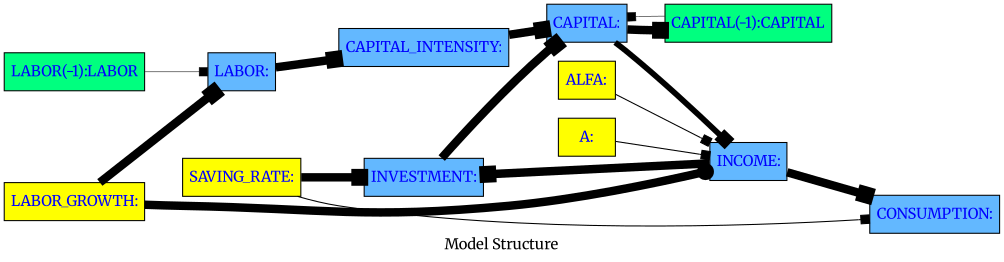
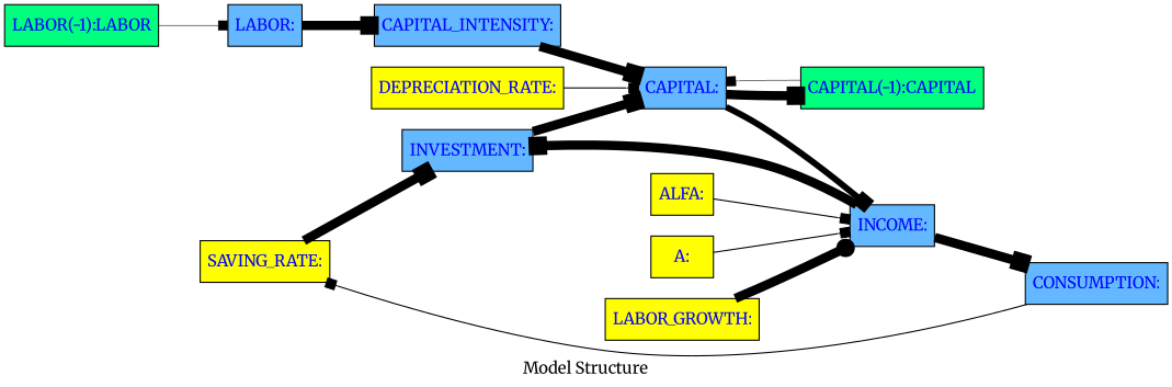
  digraph {
    fontname=Merriweather
    label="Model Structure"
    rankdir=LR
    node [fillcolor=steelblue1 fontcolor=blue fontname=Merriweather margin=0.025 shape=box style=filled]
    edge [arrowhead=box fontname=Merriweather penwidth=8.0 style=filled]
    n1 [fillcolor=yellow label=<<TABLE BORDER='0' CELLBORDER = '0' style = "filled"  > <TR><TD tooltip="SAVING_RATE&#10;Exogen">SAVING_RATE:</TD></TR> </TABLE>>]
    n2 [fillcolor=springgreen label=<<TABLE BORDER='0' CELLBORDER = '0' style = "filled"  > <TR><TD tooltip="CAPITAL&#10;FRML &lt;&gt; CAPITAL=CAPITAL(-1)+(INVESTMENT-DEPRECIATION_RATE * CAPITAL(-1))&#36;">CAPITAL(-1):CAPITAL</TD></TR> </TABLE>>]
    n3 [label=<<TABLE BORDER='0' CELLBORDER = '0' style = "filled"  > <TR><TD tooltip="CAPITAL_INTENSITY&#10;FRML &lt;&gt; CAPITAL_INTENSITY = CAPITAL/LABOR  &#36;">CAPITAL_INTENSITY:</TD></TR> </TABLE>>]
    n4 [label=<<TABLE BORDER='0' CELLBORDER = '0' style = "filled"  > <TR><TD tooltip="INVESTMENT&#10;FRML &lt;&gt; INVESTMENT      = INCOME - CONSUMPTION    &#36;">INVESTMENT:</TD></TR> </TABLE>>]
    n5 [fillcolor=yellow label=<<TABLE BORDER='0' CELLBORDER = '0' style = "filled"  > <TR><TD tooltip="ALFA&#10;Exogen">ALFA:</TD></TR> </TABLE>>]
+   n6 [fillcolor=yellow label=<<TABLE BORDER='0' CELLBORDER = '0' style = "filled"  > <TR><TD tooltip="DEPRECIATION_RATE&#10;Exogen">DEPRECIATION_RATE:</TD></TR> </TABLE>>]
    n7 [fillcolor=yellow label=<<TABLE BORDER='0' CELLBORDER = '0' style = "filled"  > <TR><TD tooltip="A&#10;Exogen">A:</TD></TR> </TABLE>>]
    n8 [label=<<TABLE BORDER='0' CELLBORDER = '0' style = "filled"  > <TR><TD tooltip="LABOR&#10;FRML &lt;&gt; LABOR=LABOR(-1)+(LABOR_GROWTH * LABOR(-1))&#36;">LABOR:</TD></TR> </TABLE>>]
    n9 [fillcolor=springgreen label=<<TABLE BORDER='0' CELLBORDER = '0' style = "filled"  > <TR><TD tooltip="LABOR&#10;FRML &lt;&gt; LABOR=LABOR(-1)+(LABOR_GROWTH * LABOR(-1))&#36;">LABOR(-1):LABOR</TD></TR> </TABLE>>]
    n10 [label=<<TABLE BORDER='0' CELLBORDER = '0' style = "filled"  > <TR><TD tooltip="CONSUMPTION&#10;FRML &lt;&gt; CONSUMPTION     = (1-SAVING_RATE)  * INCOME  &#36;">CONSUMPTION:</TD></TR> </TABLE>>]
    n11 [fillcolor=yellow label=<<TABLE BORDER='0' CELLBORDER = '0' style = "filled"  > <TR><TD tooltip="LABOR_GROWTH&#10;Exogen">LABOR_GROWTH:</TD></TR> </TABLE>>]
    n12 [label=<<TABLE BORDER='0' CELLBORDER = '0' style = "filled"  > <TR><TD tooltip="INCOME&#10;FRML &lt;&gt; INCOME          = A  * CAPITAL**ALFA * LABOR **(1-ALFA)  &#36;">INCOME:</TD></TR> </TABLE>>]
    n13 [label=<<TABLE BORDER='0' CELLBORDER = '0' style = "filled"  > <TR><TD tooltip="CAPITAL&#10;FRML &lt;&gt; CAPITAL=CAPITAL(-1)+(INVESTMENT-DEPRECIATION_RATE * CAPITAL(-1))&#36;">CAPITAL:</TD></TR> </TABLE>>]
    subgraph sub_1 {
      n1
      n2
      n3
      n4
      n5
+     n6
      n7
      n8
      n9
      n10
      n11
      n12
      n13
    }
    n1 -> n4
-   n1 -> n10 [penwidth=1.0]
+   n10 -> n1 [penwidth=1.0]
    n2 -> n13 [penwidth=0.5]
    n3 -> n13
    n4 -> n13
    n5 -> n12 [penwidth=1.0]
+   n6 -> n13 [penwidth=1.0]
    n7 -> n12 [penwidth=1.0]
    n8 -> n3
    n9 -> n8 [penwidth=0.5]
-   n11 -> n8
    n11 -> n12 [arrowhead=odot]
    n12 -> n4
    n12 -> n10
    n13 -> n2
    n13 -> n12 [penwidth=5.422974734681451]
  }
